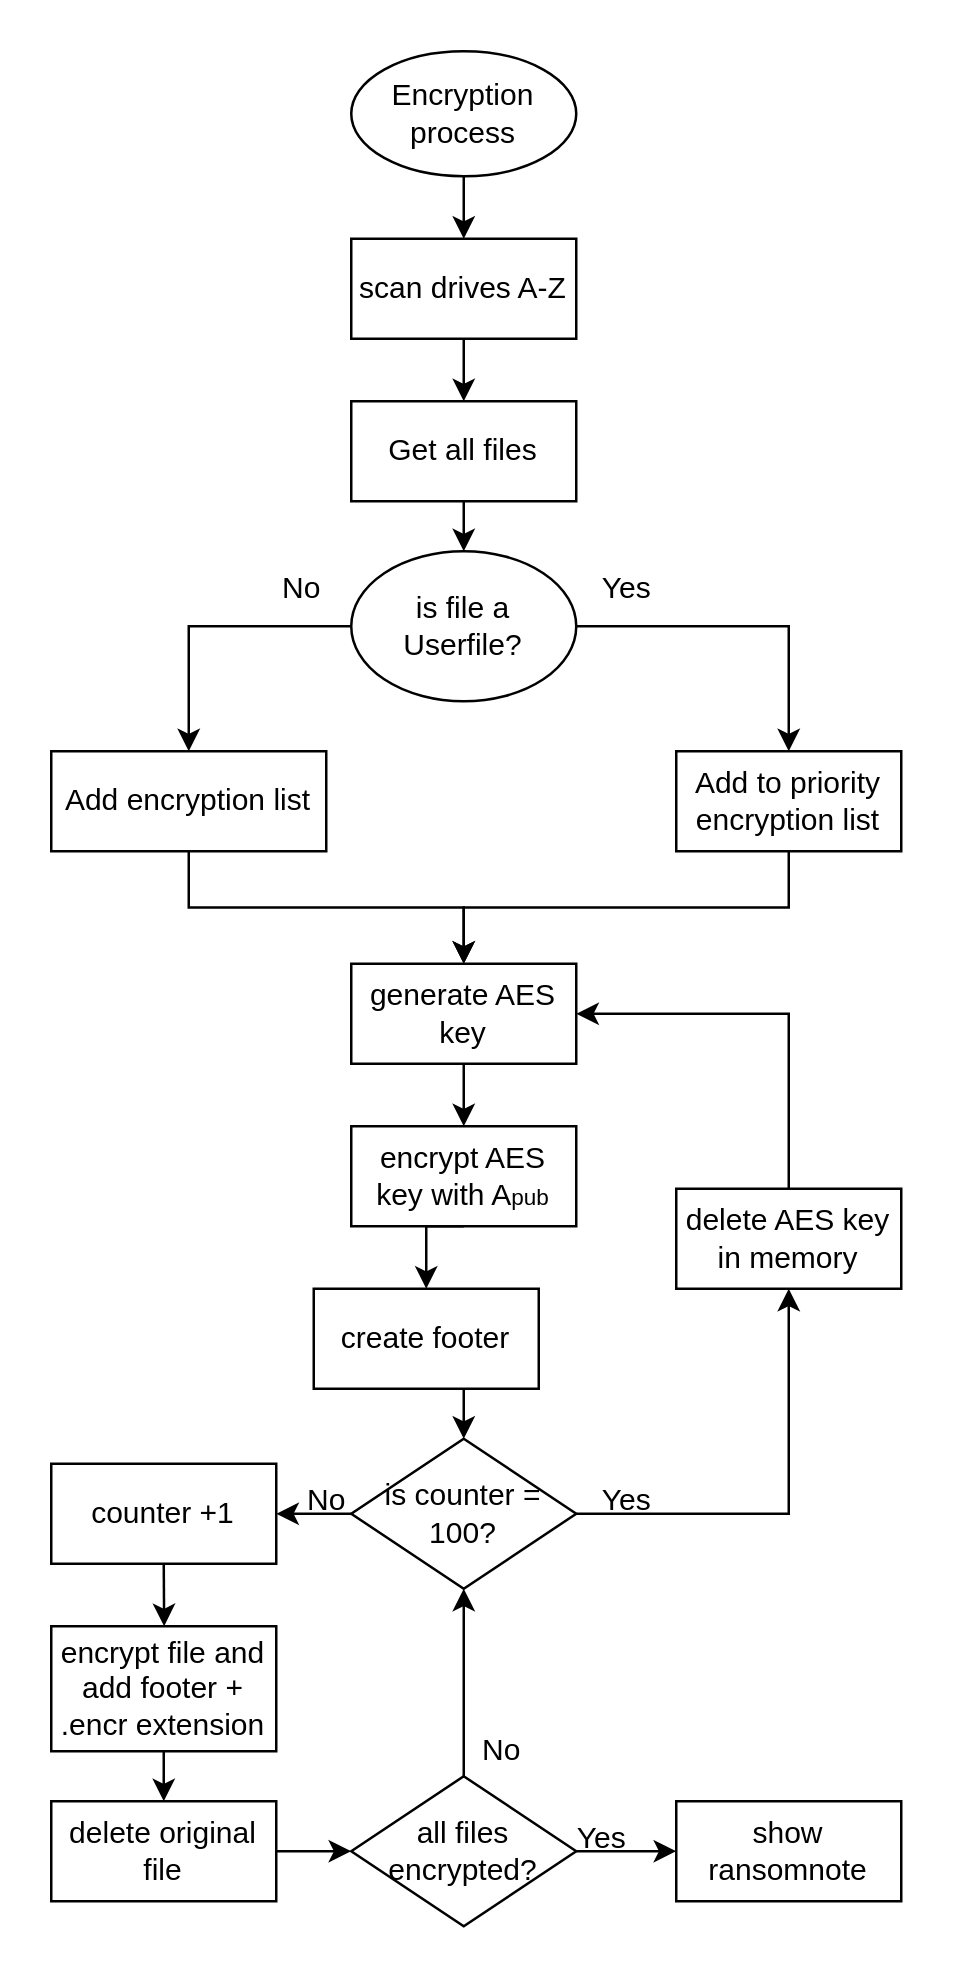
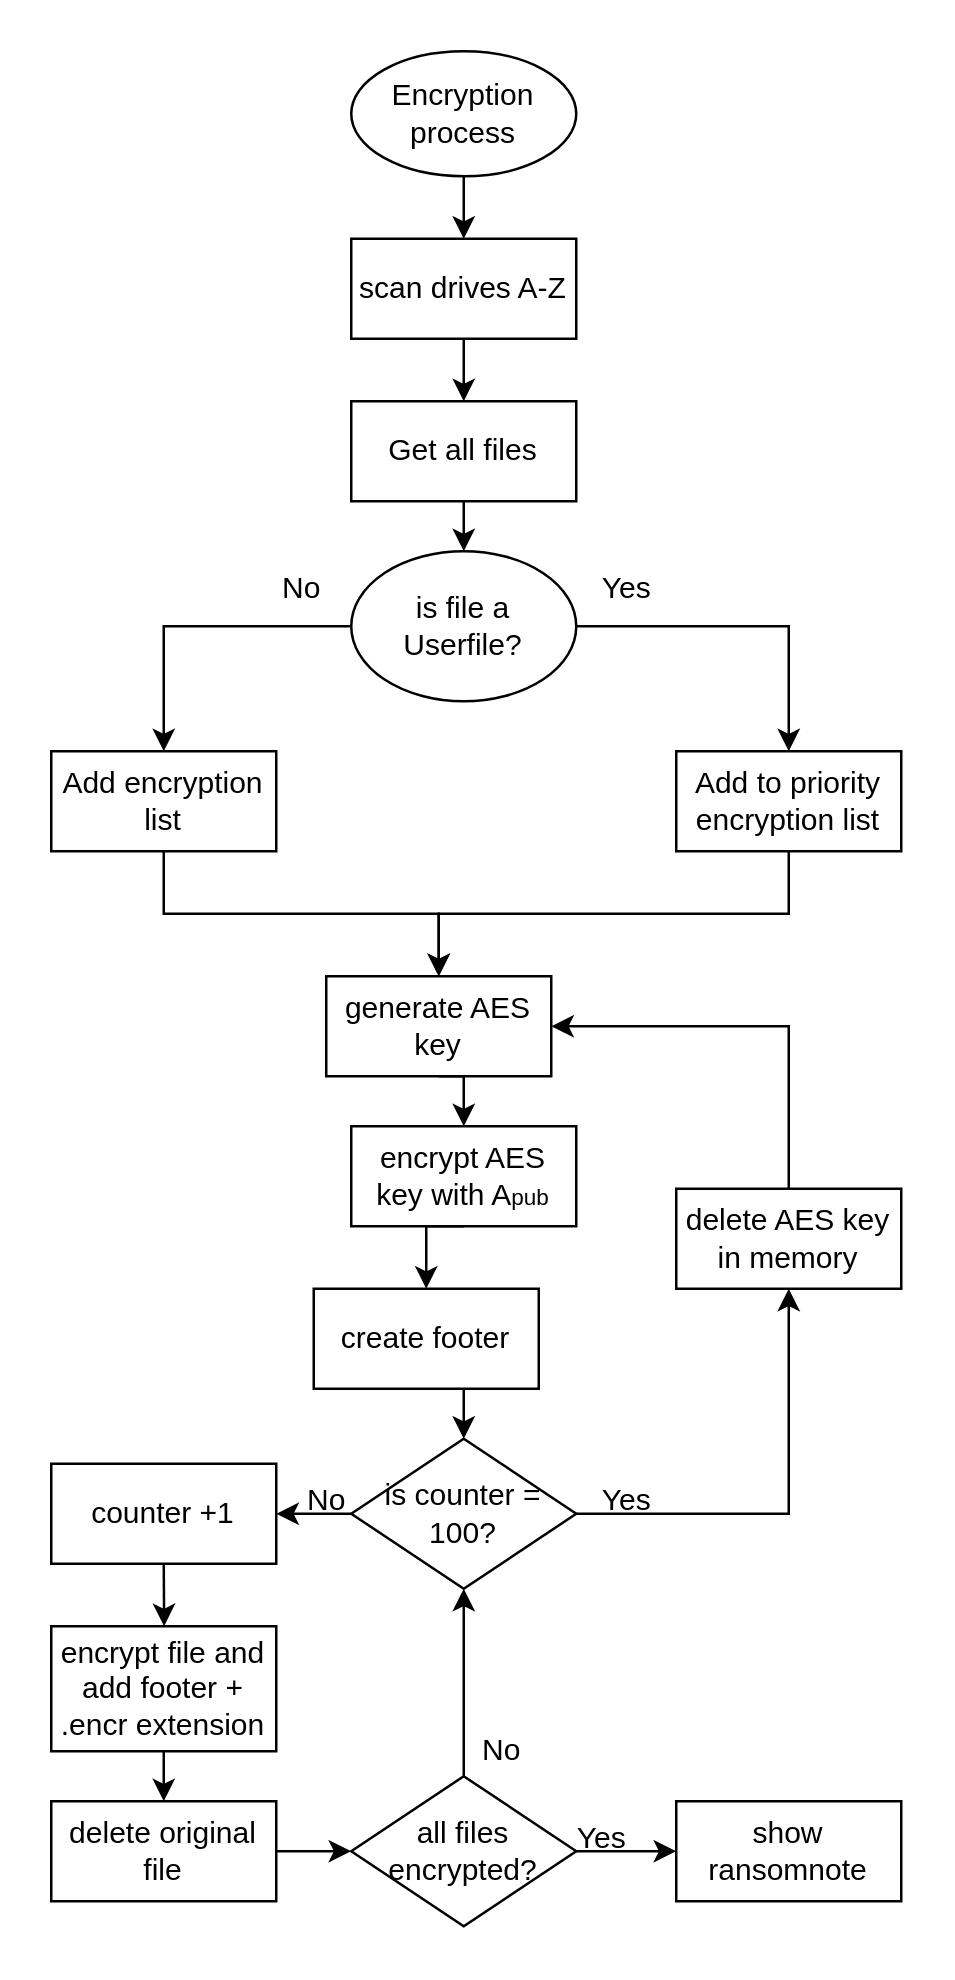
  <mxCell id="0" />
  <mxCell id="1" parent="0" />
  <mxCell id="2" style="edgeStyle=orthogonalEdgeStyle;rounded=0;orthogonalLoop=1;jettySize=auto;html=1;exitX=0.5;exitY=1;exitDx=0;exitDy=0;entryX=0.5;entryY=0;entryDx=0;entryDy=0;" parent="1" source="3" target="5" edge="1"><mxGeometry relative="1" as="geometry" /></mxCell>
  <mxCell id="3" value="Encryption process" style="ellipse;whiteSpace=wrap;html=1;" parent="1" vertex="1"><mxGeometry x="140" y="20" width="90" height="50" as="geometry" /></mxCell>
  <mxCell id="4" style="edgeStyle=orthogonalEdgeStyle;rounded=0;orthogonalLoop=1;jettySize=auto;html=1;exitX=0.5;exitY=1;exitDx=0;exitDy=0;entryX=0.5;entryY=0;entryDx=0;entryDy=0;" parent="1" source="5" target="7" edge="1"><mxGeometry relative="1" as="geometry" /></mxCell>
  <mxCell id="5" value="scan drives A-Z" style="rounded=0;whiteSpace=wrap;html=1;" parent="1" vertex="1"><mxGeometry x="140" y="95" width="90" height="40" as="geometry" /></mxCell>
  <mxCell id="6" style="edgeStyle=orthogonalEdgeStyle;rounded=0;orthogonalLoop=1;jettySize=auto;html=1;exitX=0.5;exitY=1;exitDx=0;exitDy=0;entryX=0.5;entryY=0;entryDx=0;entryDy=0;" edge="1" parent="1" source="7" target="35"><mxGeometry relative="1" as="geometry" /></mxCell>
  <mxCell id="7" value="Get all files" style="rounded=0;whiteSpace=wrap;html=1;" parent="1" vertex="1"><mxGeometry x="140" y="160" width="90" height="40" as="geometry" /></mxCell>
  <mxCell id="8" style="edgeStyle=orthogonalEdgeStyle;rounded=0;orthogonalLoop=1;jettySize=auto;html=1;exitX=0;exitY=0.5;exitDx=0;exitDy=0;entryX=1;entryY=0.5;entryDx=0;entryDy=0;" parent="1" source="10" target="14" edge="1"><mxGeometry relative="1" as="geometry" /></mxCell>
  <mxCell id="9" style="edgeStyle=orthogonalEdgeStyle;rounded=0;orthogonalLoop=1;jettySize=auto;html=1;exitX=1;exitY=0.5;exitDx=0;exitDy=0;entryX=0.5;entryY=1;entryDx=0;entryDy=0;" parent="1" source="10" target="22" edge="1"><mxGeometry relative="1" as="geometry" /></mxCell>
  <mxCell id="10" value="is counter = 100?" style="rhombus;whiteSpace=wrap;html=1;" parent="1" vertex="1"><mxGeometry x="140" y="575" width="90" height="60" as="geometry" /></mxCell>
  <mxCell id="11" style="edgeStyle=orthogonalEdgeStyle;rounded=0;orthogonalLoop=1;jettySize=auto;html=1;exitX=0.5;exitY=1;exitDx=0;exitDy=0;entryX=0.5;entryY=0;entryDx=0;entryDy=0;" parent="1" source="12" target="20" edge="1"><mxGeometry relative="1" as="geometry"><mxPoint x="184.667" y="445" as="targetPoint" /></mxGeometry></mxCell>
- <mxCell id="12" value="generate AES key" style="rounded=0;whiteSpace=wrap;html=1;" parent="1" vertex="1"><mxGeometry x="140" y="385" width="90" height="40" as="geometry" /></mxCell>
+ <mxCell id="12" value="generate AES key" style="rounded=0;whiteSpace=wrap;html=1;" parent="1" vertex="1"><mxGeometry x="130" y="390" width="90" height="40" as="geometry" /></mxCell>
  <mxCell id="13" style="edgeStyle=orthogonalEdgeStyle;rounded=0;orthogonalLoop=1;jettySize=auto;html=1;exitX=0.5;exitY=1;exitDx=0;exitDy=0;" parent="1" source="14" edge="1"><mxGeometry relative="1" as="geometry"><mxPoint x="65.161" y="650" as="targetPoint" /></mxGeometry></mxCell>
  <mxCell id="14" value="counter +1" style="rounded=0;whiteSpace=wrap;html=1;" parent="1" vertex="1"><mxGeometry x="20" y="585" width="90" height="40" as="geometry" /></mxCell>
  <mxCell id="15" style="edgeStyle=orthogonalEdgeStyle;rounded=0;orthogonalLoop=1;jettySize=auto;html=1;exitX=0.5;exitY=1;exitDx=0;exitDy=0;entryX=0.5;entryY=0;entryDx=0;entryDy=0;" parent="1" source="16" target="10" edge="1"><mxGeometry relative="1" as="geometry" /></mxCell>
  <mxCell id="16" value="create footer" style="rounded=0;whiteSpace=wrap;html=1;" parent="1" vertex="1"><mxGeometry x="125" y="515" width="90" height="40" as="geometry" /></mxCell>
  <mxCell id="17" value="Yes" style="text;html=1;align=center;verticalAlign=middle;resizable=0;points=[];autosize=1;strokeColor=none;fillColor=none;" parent="1" vertex="1"><mxGeometry x="230" y="585" width="40" height="30" as="geometry" /></mxCell>
  <mxCell id="18" value="No" style="text;html=1;align=center;verticalAlign=middle;resizable=0;points=[];autosize=1;strokeColor=none;fillColor=none;" parent="1" vertex="1"><mxGeometry x="110" y="585" width="40" height="30" as="geometry" /></mxCell>
  <mxCell id="19" style="edgeStyle=orthogonalEdgeStyle;rounded=0;orthogonalLoop=1;jettySize=auto;html=1;exitX=0.5;exitY=1;exitDx=0;exitDy=0;entryX=0.5;entryY=0;entryDx=0;entryDy=0;" parent="1" source="20" target="16" edge="1"><mxGeometry relative="1" as="geometry" /></mxCell>
  <mxCell id="20" value="encrypt AES key with A&lt;font style=&quot;font-size: 9px;&quot;&gt;pub&lt;/font&gt;" style="rounded=0;whiteSpace=wrap;html=1;" parent="1" vertex="1"><mxGeometry x="140" y="450" width="90" height="40" as="geometry" /></mxCell>
  <mxCell id="21" style="edgeStyle=orthogonalEdgeStyle;rounded=0;orthogonalLoop=1;jettySize=auto;html=1;exitX=0.5;exitY=0;exitDx=0;exitDy=0;entryX=1;entryY=0.5;entryDx=0;entryDy=0;" parent="1" source="22" target="12" edge="1"><mxGeometry relative="1" as="geometry" /></mxCell>
  <mxCell id="22" value="delete AES key in memory" style="rounded=0;whiteSpace=wrap;html=1;" parent="1" vertex="1"><mxGeometry x="270" y="475" width="90" height="40" as="geometry" /></mxCell>
  <mxCell id="23" style="edgeStyle=orthogonalEdgeStyle;rounded=0;orthogonalLoop=1;jettySize=auto;html=1;exitX=0.5;exitY=1;exitDx=0;exitDy=0;entryX=0.5;entryY=0;entryDx=0;entryDy=0;" parent="1" source="24" target="26" edge="1"><mxGeometry relative="1" as="geometry" /></mxCell>
  <mxCell id="24" value="encrypt file and add footer + .encr extension" style="rounded=0;whiteSpace=wrap;html=1;" parent="1" vertex="1"><mxGeometry x="20" y="650" width="90" height="50" as="geometry" /></mxCell>
  <mxCell id="25" style="edgeStyle=orthogonalEdgeStyle;rounded=0;orthogonalLoop=1;jettySize=auto;html=1;exitX=1;exitY=0.5;exitDx=0;exitDy=0;entryX=0;entryY=0.5;entryDx=0;entryDy=0;" parent="1" source="26" target="29" edge="1"><mxGeometry relative="1" as="geometry" /></mxCell>
  <mxCell id="26" value="delete original file" style="rounded=0;whiteSpace=wrap;html=1;" parent="1" vertex="1"><mxGeometry x="20" y="720" width="90" height="40" as="geometry" /></mxCell>
  <mxCell id="27" style="edgeStyle=orthogonalEdgeStyle;rounded=0;orthogonalLoop=1;jettySize=auto;html=1;exitX=0.5;exitY=0;exitDx=0;exitDy=0;entryX=0.5;entryY=1;entryDx=0;entryDy=0;" parent="1" source="29" target="10" edge="1"><mxGeometry relative="1" as="geometry" /></mxCell>
  <mxCell id="28" style="edgeStyle=orthogonalEdgeStyle;rounded=0;orthogonalLoop=1;jettySize=auto;html=1;exitX=1;exitY=0.5;exitDx=0;exitDy=0;entryX=0;entryY=0.5;entryDx=0;entryDy=0;" parent="1" source="29" target="32" edge="1"><mxGeometry relative="1" as="geometry"><mxPoint x="270" y="740" as="targetPoint" /></mxGeometry></mxCell>
  <mxCell id="29" value="all files encrypted?" style="rhombus;whiteSpace=wrap;html=1;" parent="1" vertex="1"><mxGeometry x="140" y="710" width="90" height="60" as="geometry" /></mxCell>
  <mxCell id="30" value="No" style="text;html=1;align=center;verticalAlign=middle;resizable=0;points=[];autosize=1;strokeColor=none;fillColor=none;" parent="1" vertex="1"><mxGeometry x="180" y="685" width="40" height="30" as="geometry" /></mxCell>
  <mxCell id="31" value="Yes" style="text;html=1;align=center;verticalAlign=middle;resizable=0;points=[];autosize=1;strokeColor=none;fillColor=none;" parent="1" vertex="1"><mxGeometry x="220" y="720" width="40" height="30" as="geometry" /></mxCell>
  <mxCell id="32" value="show ransomnote" style="rounded=0;whiteSpace=wrap;html=1;" parent="1" vertex="1"><mxGeometry x="270" y="720" width="90" height="40" as="geometry" /></mxCell>
  <mxCell id="33" style="edgeStyle=orthogonalEdgeStyle;rounded=0;orthogonalLoop=1;jettySize=auto;html=1;exitX=1;exitY=0.5;exitDx=0;exitDy=0;entryX=0.5;entryY=0;entryDx=0;entryDy=0;" edge="1" parent="1" source="35" target="37"><mxGeometry relative="1" as="geometry"><mxPoint x="400" y="230" as="targetPoint" /></mxGeometry></mxCell>
  <mxCell id="34" style="edgeStyle=orthogonalEdgeStyle;rounded=0;orthogonalLoop=1;jettySize=auto;html=1;exitX=0;exitY=0.5;exitDx=0;exitDy=0;entryX=0.5;entryY=0;entryDx=0;entryDy=0;" edge="1" parent="1" source="35" target="40"><mxGeometry relative="1" as="geometry" /></mxCell>
  <mxCell id="35" value="is file a Userfile?" style="ellipse;whiteSpace=wrap;html=1;" vertex="1" parent="1"><mxGeometry x="140" y="220" width="90" height="60" as="geometry" /></mxCell>
  <mxCell id="36" style="edgeStyle=orthogonalEdgeStyle;rounded=0;orthogonalLoop=1;jettySize=auto;html=1;exitX=0.5;exitY=1;exitDx=0;exitDy=0;entryX=0.5;entryY=0;entryDx=0;entryDy=0;" edge="1" parent="1" source="37" target="12"><mxGeometry relative="1" as="geometry" /></mxCell>
  <mxCell id="37" value="Add to priority encryption list" style="rounded=0;whiteSpace=wrap;html=1;" vertex="1" parent="1"><mxGeometry x="270" y="300" width="90" height="40" as="geometry" /></mxCell>
  <mxCell id="38" value="Yes" style="text;html=1;align=center;verticalAlign=middle;resizable=0;points=[];autosize=1;strokeColor=none;fillColor=none;" vertex="1" parent="1"><mxGeometry x="230" y="220" width="40" height="30" as="geometry" /></mxCell>
  <mxCell id="39" style="edgeStyle=orthogonalEdgeStyle;rounded=0;orthogonalLoop=1;jettySize=auto;html=1;exitX=0.5;exitY=1;exitDx=0;exitDy=0;entryX=0.5;entryY=0;entryDx=0;entryDy=0;" edge="1" parent="1" source="40" target="12"><mxGeometry relative="1" as="geometry" /></mxCell>
- <mxCell id="40" value="Add encryption list" style="rounded=0;whiteSpace=wrap;html=1;" vertex="1" parent="1"><mxGeometry x="20" y="300" width="110" height="40" as="geometry" /></mxCell>
+ <mxCell id="40" value="Add encryption list" style="rounded=0;whiteSpace=wrap;html=1;" vertex="1" parent="1"><mxGeometry x="20" y="300" width="90" height="40" as="geometry" /></mxCell>
  <mxCell id="41" value="No" style="text;html=1;align=center;verticalAlign=middle;resizable=0;points=[];autosize=1;strokeColor=none;fillColor=none;" vertex="1" parent="1"><mxGeometry x="100" y="220" width="40" height="30" as="geometry" /></mxCell>
